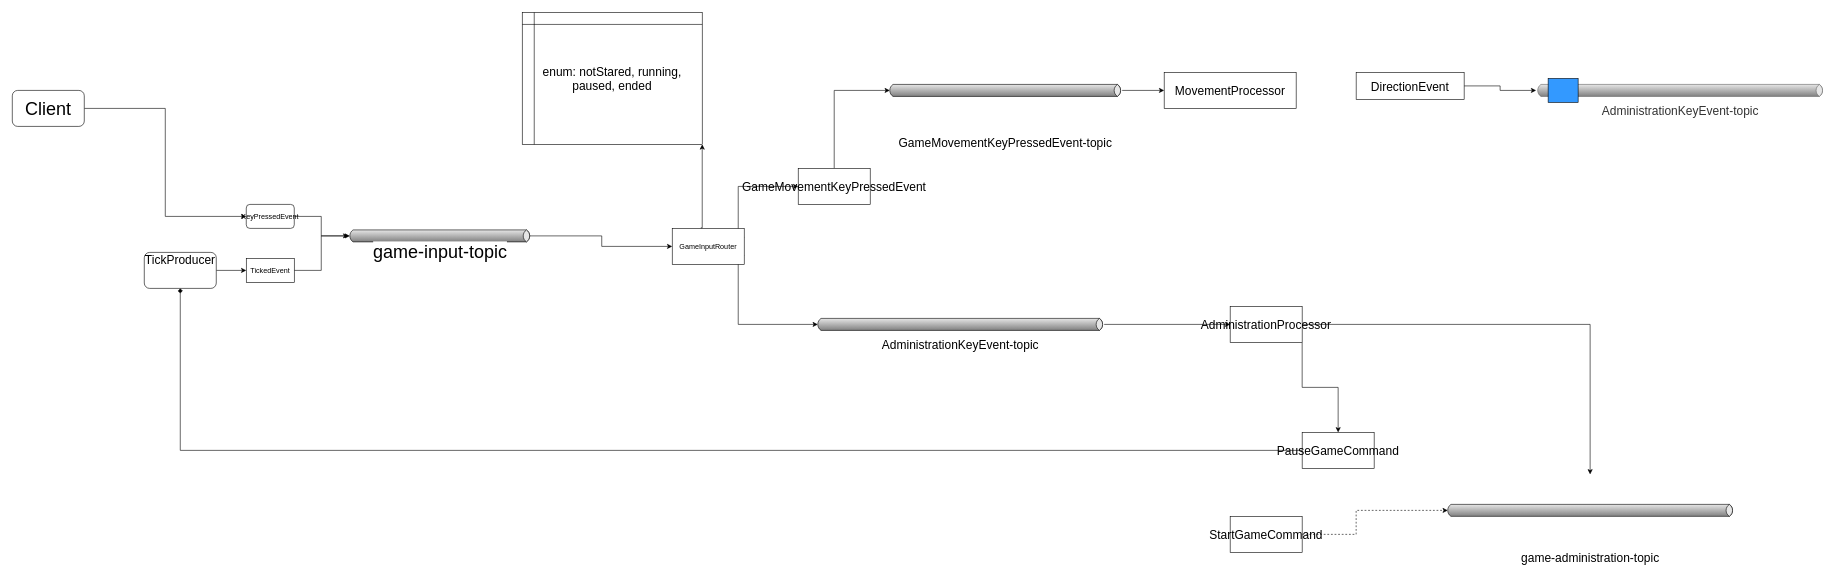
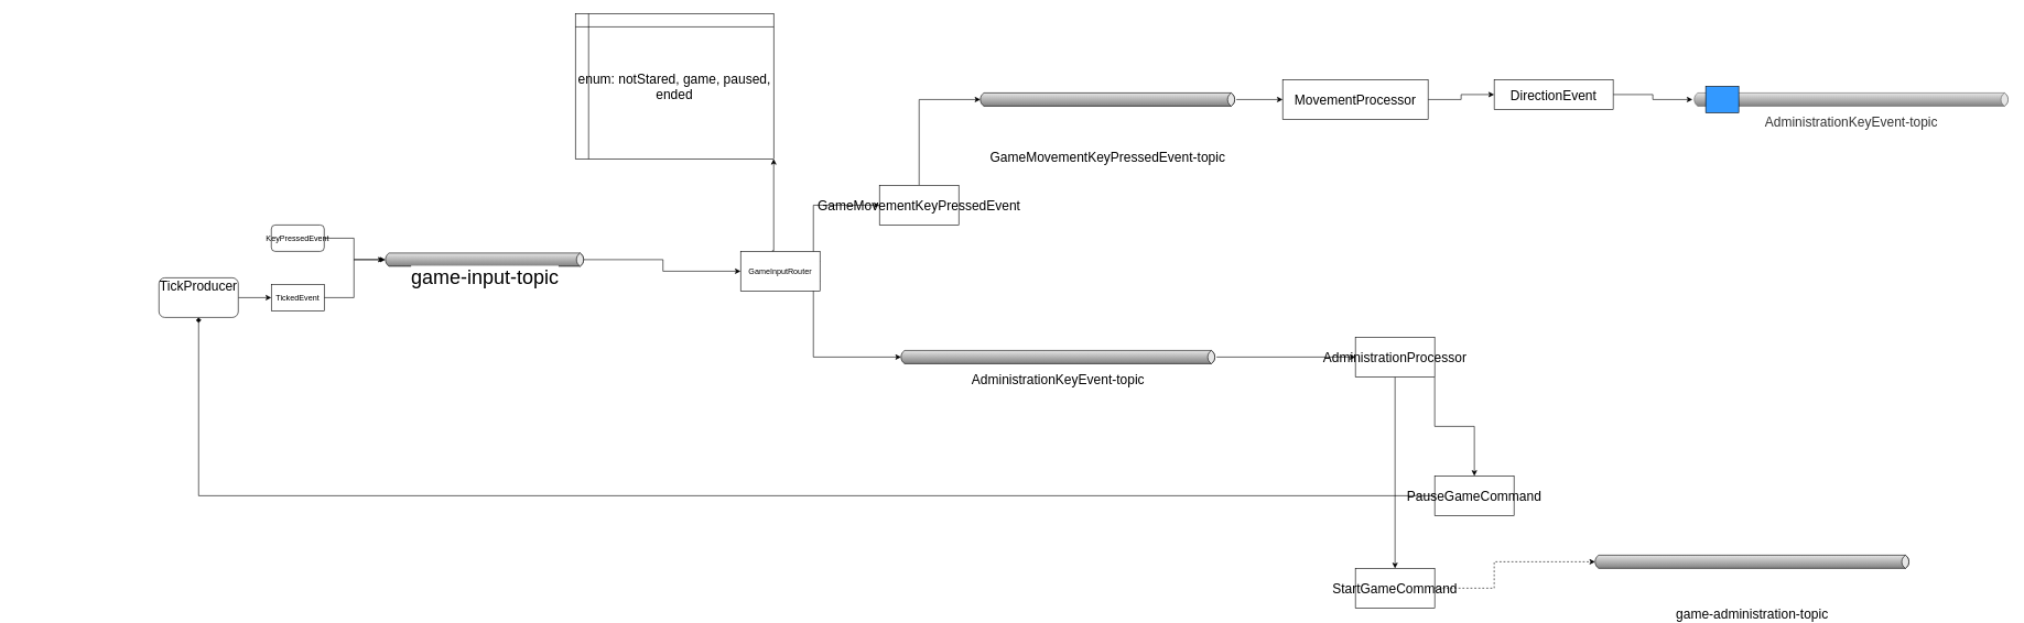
  <mxCell id="0" />
  <mxCell id="1" parent="0" />
  <mxCell id="2" style="edgeStyle=orthogonalEdgeStyle;rounded=0;orthogonalLoop=1;jettySize=auto;html=1;entryX=0;entryY=0.5;entryDx=2.7;entryDy=0;entryPerimeter=0;fontSize=20;" edge="1" parent="1" source="3" target="7"><mxGeometry relative="1" as="geometry" /></mxCell>
  <mxCell id="3" value="&lt;div&gt;KeyPressedEvent&lt;/div&gt;" style="whiteSpace=wrap;html=1;container=0;rounded=1;" vertex="1" parent="1"><mxGeometry x="410" y="340" width="80" height="40" as="geometry" /></mxCell>
  <mxCell id="4" style="edgeStyle=orthogonalEdgeStyle;rounded=0;orthogonalLoop=1;jettySize=auto;html=1;fontSize=20;" edge="1" parent="1" source="5" target="7"><mxGeometry relative="1" as="geometry" /></mxCell>
  <mxCell id="5" value="&lt;div&gt;TickedEvent&lt;/div&gt;" style="rounded=0;whiteSpace=wrap;html=1;container=0;" vertex="1" parent="1"><mxGeometry x="410" y="430" width="80" height="40" as="geometry" /></mxCell>
  <mxCell id="6" style="edgeStyle=orthogonalEdgeStyle;rounded=0;orthogonalLoop=1;jettySize=auto;html=1;exitX=1;exitY=0.5;exitDx=-2.7;exitDy=0;exitPerimeter=0;entryX=0;entryY=0.5;entryDx=0;entryDy=0;fontSize=20;" edge="1" parent="1" source="7" target="10"><mxGeometry relative="1" as="geometry" /></mxCell>
  <mxCell id="7" value="&lt;div style=&quot;font-size: 30px;&quot;&gt;game-input-topic&lt;/div&gt;" style="strokeWidth=1;outlineConnect=0;dashed=0;align=center;html=1;fontSize=8;shape=mxgraph.eip.messageChannel;verticalLabelPosition=bottom;labelBackgroundColor=#ffffff;verticalAlign=top;container=0;spacingTop=-40;" vertex="1" parent="1"><mxGeometry x="580" y="350" width="305" height="85" as="geometry" /></mxCell>
  <mxCell id="8" style="edgeStyle=orthogonalEdgeStyle;rounded=0;orthogonalLoop=1;jettySize=auto;html=1;exitX=1;exitY=0.25;exitDx=0;exitDy=0;fontSize=20;" edge="1" parent="1" source="10" target="32"><mxGeometry relative="1" as="geometry"><mxPoint x="1270" y="310" as="targetPoint" /><Array as="points"><mxPoint x="1230" y="310" /></Array></mxGeometry></mxCell>
  <mxCell id="9" style="edgeStyle=orthogonalEdgeStyle;rounded=0;orthogonalLoop=1;jettySize=auto;html=1;exitX=1;exitY=0.75;exitDx=0;exitDy=0;entryX=0;entryY=0.5;entryDx=2.7;entryDy=0;entryPerimeter=0;fontSize=20;" edge="1" parent="1" source="10" target="18"><mxGeometry relative="1" as="geometry"><Array as="points"><mxPoint x="1230" y="540" /></Array></mxGeometry></mxCell>
  <mxCell id="10" value="&lt;div&gt;GameInputRouter&lt;/div&gt;" style="rounded=0;whiteSpace=wrap;html=1;container=0;" vertex="1" parent="1"><mxGeometry x="1120" y="380" width="120" height="60" as="geometry" /></mxCell>
- <mxCell id="11" style="edgeStyle=orthogonalEdgeStyle;rounded=0;orthogonalLoop=1;jettySize=auto;html=1;exitX=1;exitY=0.5;exitDx=0;exitDy=0;entryX=0;entryY=0.5;entryDx=0;entryDy=0;fontSize=20;" edge="1" parent="1" source="12" target="3"><mxGeometry relative="1" as="geometry" /></mxCell>
- <mxCell id="12" value="Client" style="rounded=1;whiteSpace=wrap;html=1;fontSize=30;container=0;" vertex="1" parent="1"><mxGeometry x="20" y="150" width="120" height="60" as="geometry" /></mxCell>
  <mxCell id="13" style="edgeStyle=orthogonalEdgeStyle;rounded=0;orthogonalLoop=1;jettySize=auto;html=1;fontSize=20;" edge="1" parent="1" source="14" target="5"><mxGeometry relative="1" as="geometry" /></mxCell>
  <mxCell id="14" value="&lt;div style=&quot;font-size: 20px;&quot;&gt;&lt;font style=&quot;font-size: 20px;&quot;&gt;TickProducer&lt;/font&gt;&lt;/div&gt;&lt;div style=&quot;font-size: 29px;&quot;&gt;&lt;font style=&quot;font-size: 29px;&quot;&gt;&lt;br&gt;&lt;/font&gt;&lt;/div&gt;" style="rounded=1;whiteSpace=wrap;html=1;fontSize=30;container=0;" vertex="1" parent="1"><mxGeometry x="240" y="420" width="120" height="60" as="geometry" /></mxCell>
  <mxCell id="15" style="edgeStyle=orthogonalEdgeStyle;rounded=0;orthogonalLoop=1;jettySize=auto;html=1;fontSize=20;" edge="1" parent="1" source="16" target="21"><mxGeometry relative="1" as="geometry"><mxPoint x="2050" y="150" as="targetPoint" /></mxGeometry></mxCell>
  <mxCell id="16" value="&lt;font style=&quot;font-size: 20px;&quot;&gt;GameMovementKeyPressedEvent-topic&lt;/font&gt;" style="strokeWidth=1;outlineConnect=0;dashed=0;align=center;html=1;fontSize=8;shape=mxgraph.eip.messageChannel;verticalLabelPosition=bottom;labelBackgroundColor=#ffffff;verticalAlign=top;container=0;spacingTop=9;" vertex="1" parent="1"><mxGeometry x="1480" y="90" width="390" height="120" as="geometry" /></mxCell>
  <mxCell id="17" style="edgeStyle=orthogonalEdgeStyle;rounded=0;orthogonalLoop=1;jettySize=auto;html=1;fontSize=20;" edge="1" parent="1" source="18" target="24"><mxGeometry relative="1" as="geometry"><mxPoint x="1970" y="540" as="targetPoint" /></mxGeometry></mxCell>
  <mxCell id="18" value="&lt;div&gt;&lt;font style=&quot;font-size: 20px;&quot;&gt;AdministrationKeyEvent-topic&lt;/font&gt;&lt;/div&gt;" style="strokeWidth=1;outlineConnect=0;dashed=0;align=center;html=1;fontSize=8;shape=mxgraph.eip.messageChannel;verticalLabelPosition=bottom;labelBackgroundColor=#ffffff;verticalAlign=top;container=0;spacingTop=-44;" vertex="1" parent="1"><mxGeometry x="1360" y="480" width="480" height="120" as="geometry" /></mxCell>
  <mxCell id="19" style="edgeStyle=orthogonalEdgeStyle;rounded=0;orthogonalLoop=1;jettySize=auto;html=1;fontSize=20;exitX=0.397;exitY=-0.017;exitDx=0;exitDy=0;exitPerimeter=0;" edge="1" parent="1" source="10" target="30"><mxGeometry relative="1" as="geometry"><Array as="points"><mxPoint x="1170" y="379" /></Array></mxGeometry></mxCell>
+ <mxCell id="20" style="edgeStyle=orthogonalEdgeStyle;rounded=0;orthogonalLoop=1;jettySize=auto;html=1;fontSize=20;" edge="1" parent="1" source="21" target="34"><mxGeometry relative="1" as="geometry"><mxPoint x="2330" y="150" as="targetPoint" /></mxGeometry></mxCell>
  <mxCell id="21" value="&lt;div&gt;MovementProcessor&lt;/div&gt;" style="rounded=0;whiteSpace=wrap;html=1;fontSize=20;" vertex="1" parent="1"><mxGeometry x="1940" y="120" width="220" height="60" as="geometry" /></mxCell>
- <mxCell id="22" style="edgeStyle=orthogonalEdgeStyle;rounded=0;orthogonalLoop=1;jettySize=auto;html=1;fontSize=20;" edge="1" parent="1" source="24" target="27"><mxGeometry relative="1" as="geometry" /></mxCell>
+ <mxCell id="22" style="edgeStyle=orthogonalEdgeStyle;rounded=0;orthogonalLoop=1;jettySize=auto;html=1;fontSize=20;" edge="1" parent="1" source="24" target="26"><mxGeometry relative="1" as="geometry" /></mxCell>
  <mxCell id="23" style="edgeStyle=orthogonalEdgeStyle;rounded=0;orthogonalLoop=1;jettySize=auto;html=1;exitX=1;exitY=1;exitDx=0;exitDy=0;fontSize=20;" edge="1" parent="1" source="24" target="29"><mxGeometry relative="1" as="geometry"><mxPoint x="2230" y="750" as="targetPoint" /></mxGeometry></mxCell>
  <mxCell id="24" value="&lt;div&gt;AdministrationProcessor&lt;/div&gt;" style="rounded=0;whiteSpace=wrap;html=1;fontSize=20;" vertex="1" parent="1"><mxGeometry x="2050" y="510" width="120" height="60" as="geometry" /></mxCell>
  <mxCell id="25" style="edgeStyle=orthogonalEdgeStyle;rounded=0;orthogonalLoop=1;jettySize=auto;html=1;fontSize=20;entryX=0;entryY=0.5;entryDx=2.7;entryDy=0;entryPerimeter=0;dashed=1;" edge="1" parent="1" source="26" target="27"><mxGeometry relative="1" as="geometry"><Array as="points"><mxPoint x="2260" y="890" /><mxPoint x="2260" y="850" /></Array></mxGeometry></mxCell>
  <mxCell id="26" value="&lt;div&gt;StartGameCommand&lt;/div&gt;" style="rounded=0;whiteSpace=wrap;html=1;fontSize=20;" vertex="1" parent="1"><mxGeometry x="2050" y="860" width="120" height="60" as="geometry" /></mxCell>
  <mxCell id="27" value="&lt;div&gt;&lt;font style=&quot;font-size: 20px;&quot;&gt;game-administration-topic&lt;/font&gt;&lt;/div&gt;" style="strokeWidth=1;outlineConnect=0;dashed=0;align=center;html=1;fontSize=8;shape=mxgraph.eip.messageChannel;verticalLabelPosition=bottom;labelBackgroundColor=#ffffff;verticalAlign=top;container=0;" vertex="1" parent="1"><mxGeometry x="2410" y="790" width="480" height="120" as="geometry" /></mxCell>
  <mxCell id="28" style="edgeStyle=orthogonalEdgeStyle;rounded=0;orthogonalLoop=1;jettySize=auto;html=1;fontSize=20;entryX=0.5;entryY=1;entryDx=0;entryDy=0;endArrow=diamond;" edge="1" parent="1" source="29" target="14"><mxGeometry relative="1" as="geometry"><mxPoint x="2022.941" y="790" as="targetPoint" /></mxGeometry></mxCell>
  <mxCell id="29" value="PauseGameCommand" style="rounded=0;whiteSpace=wrap;html=1;fontSize=20;" vertex="1" parent="1"><mxGeometry x="2170" y="720" width="120" height="60" as="geometry" /></mxCell>
- <mxCell id="30" value="enum: notStared, running, paused, ended" style="shape=internalStorage;whiteSpace=wrap;html=1;backgroundOutline=1;fontSize=20;" vertex="1" parent="1"><mxGeometry x="870" y="20" width="300" height="220" as="geometry" /></mxCell>
+ <mxCell id="30" value="enum: notStared, game, paused, ended" style="shape=internalStorage;whiteSpace=wrap;html=1;backgroundOutline=1;fontSize=20;" vertex="1" parent="1"><mxGeometry x="870" y="20" width="300" height="220" as="geometry" /></mxCell>
  <mxCell id="31" style="edgeStyle=orthogonalEdgeStyle;rounded=0;orthogonalLoop=1;jettySize=auto;html=1;entryX=0;entryY=0.5;entryDx=2.7;entryDy=0;entryPerimeter=0;fontSize=20;" edge="1" parent="1" source="32" target="16"><mxGeometry relative="1" as="geometry"><Array as="points"><mxPoint x="1390" y="150" /></Array></mxGeometry></mxCell>
  <mxCell id="32" value="GameMovementKeyPressedEvent" style="rounded=0;whiteSpace=wrap;html=1;fontSize=20;" vertex="1" parent="1"><mxGeometry x="1330" y="280" width="120" height="60" as="geometry" /></mxCell>
  <mxCell id="33" style="edgeStyle=orthogonalEdgeStyle;rounded=0;orthogonalLoop=1;jettySize=auto;html=1;fontSize=20;" edge="1" parent="1" source="34" target="35"><mxGeometry relative="1" as="geometry" /></mxCell>
  <mxCell id="34" value="&lt;div&gt;DirectionEvent&lt;/div&gt;" style="rounded=0;whiteSpace=wrap;html=1;fontSize=20;" vertex="1" parent="1"><mxGeometry x="2260" y="120" width="180" height="45" as="geometry" /></mxCell>
  <mxCell id="35" value="&lt;div&gt;&lt;font style=&quot;font-size: 20px;&quot;&gt;AdministrationKeyEvent-topic&lt;/font&gt;&lt;/div&gt;" style="strokeWidth=1;outlineConnect=0;dashed=0;align=center;html=1;fontSize=8;shape=mxgraph.eip.messageChannel;verticalLabelPosition=bottom;labelBackgroundColor=#ffffff;verticalAlign=top;container=0;spacingTop=-44;fillColor=#3399FF;strokeColor=#666666;fontColor=#333333;gradientColor=none;" vertex="1" parent="1"><mxGeometry x="2560" y="90" width="480" height="120" as="geometry" /></mxCell>
  <mxCell id="36" value="" style="rounded=0;whiteSpace=wrap;html=1;fontSize=20;fillColor=#3399FF;gradientColor=none;" vertex="1" parent="1"><mxGeometry x="2580" y="130" width="50" height="40" as="geometry" /></mxCell>
